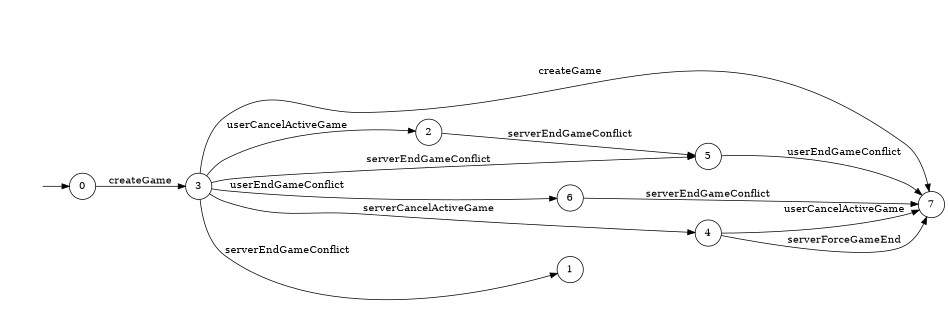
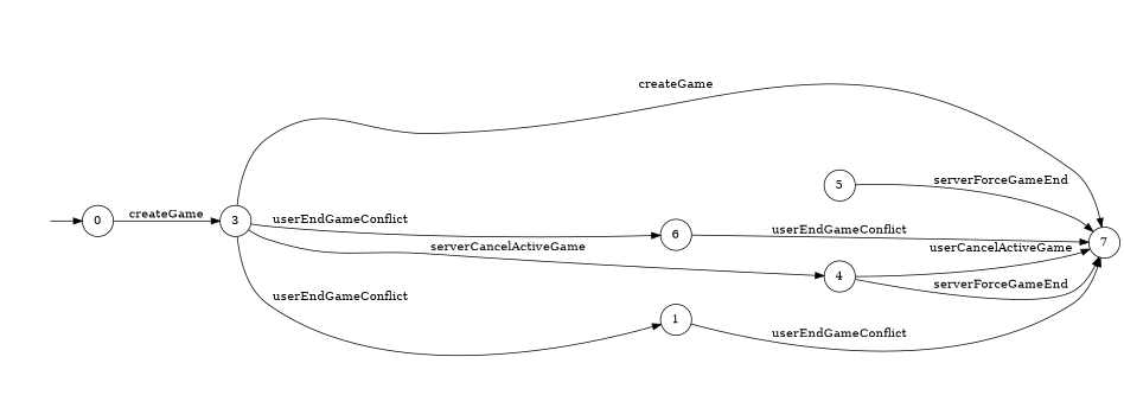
  digraph {
    rankdir=LR
    node [shape=circle]
    "" [shape=plaintext]
    n2 [label=0]
    n3 [label=3]
    n4 [label=7]
-   n5 [label=2]
    n6 [label=5]
    n7 [label=6]
    n8 [label=4]
    n9 [label=1]
    "" -> n2
    n2 -> n3 [label=createGame]
    n3 -> n4 [label=createGame]
-   n3 -> n5 [label=userCancelActiveGame]
-   n3 -> n6 [label=serverEndGameConflict]
    n3 -> n7 [label=userEndGameConflict]
    n3 -> n8 [label=serverCancelActiveGame]
-   n3 -> n9 [label=serverEndGameConflict]
-   n5 -> n6 [label=serverEndGameConflict]
-   n6 -> n4 [label=userEndGameConflict]
-   n7 -> n4 [label=serverEndGameConflict]
+   n3 -> n9 [label=userEndGameConflict]
+   n6 -> n4 [label=serverForceGameEnd]
+   n7 -> n4 [label=userEndGameConflict]
    n8 -> n4 [label=userCancelActiveGame]
    n8 -> n4 [label=serverForceGameEnd]
+   n9 -> n4 [label=userEndGameConflict]
  }
